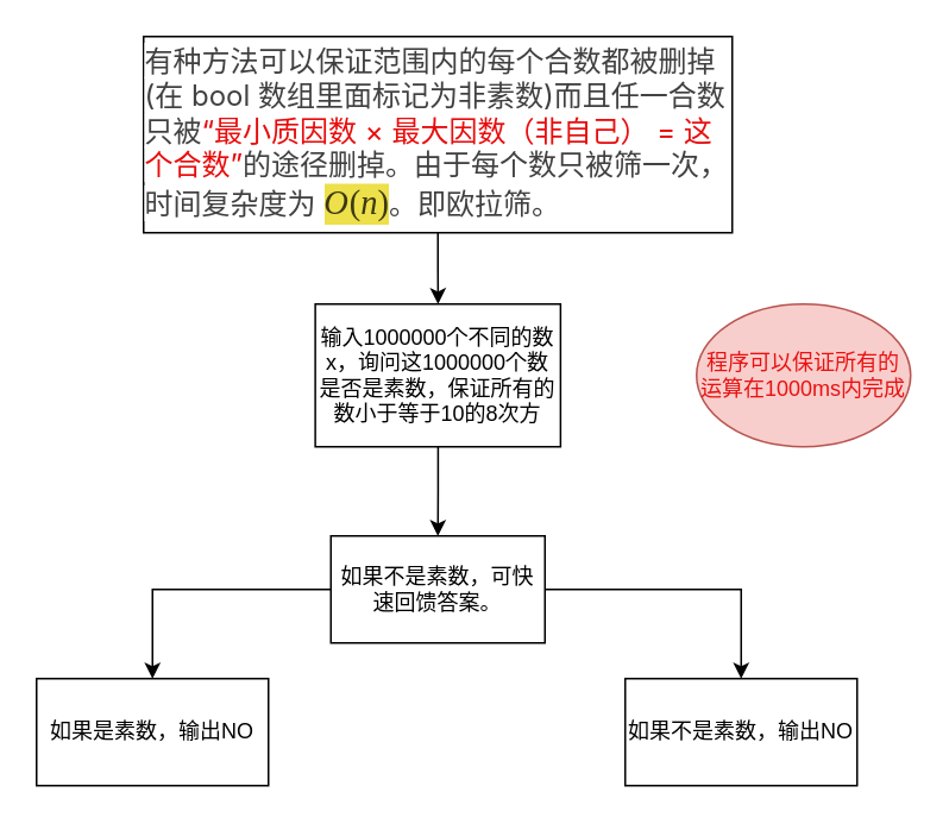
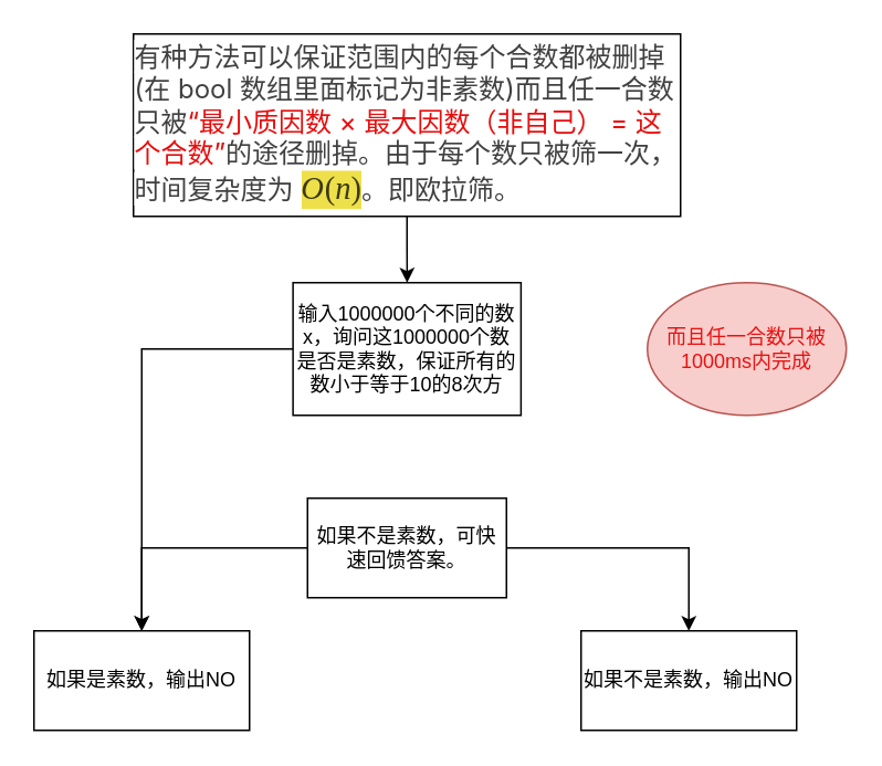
  <mxCell id="0" />
  <mxCell id="1" parent="0" />
  <mxCell id="2" value="" style="edgeStyle=orthogonalEdgeStyle;rounded=0;orthogonalLoop=1;jettySize=auto;html=1;" parent="1" source="3" target="5" edge="1"><mxGeometry relative="1" as="geometry" /></mxCell>
  <mxCell id="3" value="&lt;p style=&quot;margin: 1rem 0px; font-family: -apple-system, BlinkMacSystemFont, &amp;quot;San Francisco&amp;quot;, &amp;quot;Helvetica Neue&amp;quot;, &amp;quot;Noto Sans&amp;quot;, &amp;quot;Noto Sans CJK SC&amp;quot;, &amp;quot;Noto Sans CJK&amp;quot;, &amp;quot;Source Han Sans&amp;quot;, &amp;quot;PingFang SC&amp;quot;, &amp;quot;Segoe UI&amp;quot;, &amp;quot;Microsoft YaHei&amp;quot;, sans-serif; font-size: 16px; text-align: start; color: rgba(0, 0, 0, 0.75);&quot;&gt;&lt;span style=&quot;background-color: rgb(255, 255, 255);&quot;&gt;有种方法可以保证范围内的每个合数都被删掉(在 bool 数组里面标记为非素数)而且任一合数只被&lt;/span&gt;&lt;font style=&quot;background-color: rgb(255, 255, 255);&quot; color=&quot;#e70d0d&quot;&gt;“最小质因数 × 最大因数（非自己） = 这个合数”&lt;/font&gt;&lt;span style=&quot;background-color: rgb(255, 255, 255);&quot;&gt;的途径删掉。由于每个数只被筛一次，时间复杂度为&amp;nbsp;&lt;/span&gt;&lt;span style=&quot;font-family: KaTeX_Main, &amp;quot;Times New Roman&amp;quot;, serif; font-variant-numeric: normal; font-variant-east-asian: normal; font-variant-alternates: normal; font-kerning: auto; font-optical-sizing: auto; font-feature-settings: normal; font-variation-settings: normal; font-variant-position: normal; font-stretch: normal; font-size: 1.21em; line-height: 1.2; text-rendering: auto; border-color: currentcolor;&quot; class=&quot;katex&quot;&gt;&lt;span style=&quot;font-size: 19px;&quot; aria-hidden=&quot;true&quot; class=&quot;katex-html&quot;&gt;&lt;span style=&quot;position: relative; width: min-content; display: inline-block; background-color: rgb(237, 224, 74);&quot; class=&quot;base&quot;&gt;&lt;span style=&quot;font-family: KaTeX_Math; font-style: italic; margin-right: 0.028em;&quot; class=&quot;mord mathnormal&quot;&gt;O&lt;/span&gt;&lt;span style=&quot;&quot; class=&quot;mopen&quot;&gt;(&lt;/span&gt;&lt;span style=&quot;font-family: KaTeX_Math; font-style: italic;&quot; class=&quot;mord mathnormal&quot;&gt;n&lt;/span&gt;&lt;span style=&quot;&quot; class=&quot;mclose&quot;&gt;)&lt;/span&gt;&lt;/span&gt;&lt;/span&gt;&lt;/span&gt;&lt;span style=&quot;background-color: rgb(255, 255, 255);&quot;&gt;。即欧拉筛。&lt;/span&gt;&lt;/p&gt;" style="rounded=0;whiteSpace=wrap;html=1;" parent="1" vertex="1"><mxGeometry x="80" y="20" width="330" height="110" as="geometry" /></mxCell>
- <mxCell id="4" value="" style="edgeStyle=orthogonalEdgeStyle;rounded=0;orthogonalLoop=1;jettySize=auto;html=1;" parent="1" source="5" target="8" edge="1"><mxGeometry relative="1" as="geometry" /></mxCell>
+ <mxCell id="4" value="" style="edgeStyle=orthogonalEdgeStyle;rounded=0;orthogonalLoop=1;jettySize=auto;html=1;" parent="1" source="5" target="9" edge="1"><mxGeometry relative="1" as="geometry" /></mxCell>
  <mxCell id="5" value="输入1000000个不同的数x，询问这1000000个数是否是素数，保证所有的数小于等于10的8次方" style="whiteSpace=wrap;html=1;rounded=0;" parent="1" vertex="1"><mxGeometry x="176.25" y="170" width="137.5" height="80" as="geometry" /></mxCell>
  <mxCell id="6" style="edgeStyle=orthogonalEdgeStyle;rounded=0;orthogonalLoop=1;jettySize=auto;html=1;" parent="1" source="8" target="9" edge="1"><mxGeometry relative="1" as="geometry"><mxPoint x="90" y="400" as="targetPoint" /></mxGeometry></mxCell>
  <mxCell id="7" style="edgeStyle=orthogonalEdgeStyle;rounded=0;orthogonalLoop=1;jettySize=auto;html=1;" parent="1" source="8" target="10" edge="1"><mxGeometry relative="1" as="geometry"><mxPoint x="410" y="380" as="targetPoint" /></mxGeometry></mxCell>
  <mxCell id="8" value="如果不是素数，可快速回馈答案。" style="whiteSpace=wrap;html=1;rounded=0;" parent="1" vertex="1"><mxGeometry x="185" y="300" width="120" height="60" as="geometry" /></mxCell>
  <mxCell id="9" value="如果是素数，输出NO" style="rounded=0;whiteSpace=wrap;html=1;" parent="1" vertex="1"><mxGeometry x="20" y="380" width="130" height="60" as="geometry" /></mxCell>
  <mxCell id="10" value="如果不是素数，输出NO" style="rounded=0;whiteSpace=wrap;html=1;" parent="1" vertex="1"><mxGeometry x="350" y="380" width="130" height="60" as="geometry" /></mxCell>
- <mxCell id="11" value="&lt;font color=&quot;#e81111&quot;&gt;程序可以保证所有的运算在1000ms内完成&lt;/font&gt;" style="ellipse;whiteSpace=wrap;html=1;fillColor=#f8cecc;strokeColor=#b85450;" parent="1" vertex="1"><mxGeometry x="390" y="170" width="120" height="80" as="geometry" /></mxCell>
+ <mxCell id="11" value="&lt;font color=&quot;#e81111&quot;&gt;而且任一合数只被1000ms内完成&lt;/font&gt;" style="ellipse;whiteSpace=wrap;html=1;fillColor=#f8cecc;strokeColor=#b85450;" parent="1" vertex="1"><mxGeometry x="390" y="170" width="120" height="80" as="geometry" /></mxCell>
